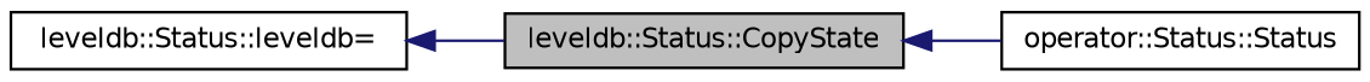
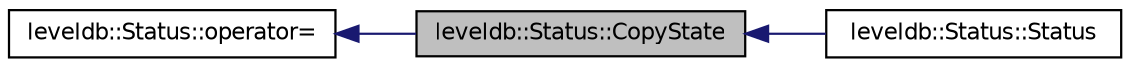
  digraph {
    rankdir=LR
    node [color=black fillcolor=white fontname=Helvetica fontsize=10 shape=record style=filled]
    edge [color=midnightblue dir=back fontname=Helvetica fontsize=10 labelfontname=Helvetica labelfontsize=10 style=solid]
    n1 [fillcolor=grey75 fontcolor=black height=0.2 label="leveldb::Status::CopyState" width=0.4]
-   n2 [height=0.2 label="operator::Status::Status" width=0.4]
-   n3 [height=0.2 label="leveldb::Status::leveldb=" width=0.4]
+   n2 [height=0.2 label="leveldb::Status::Status" width=0.4]
+   n3 [height=0.2 label="leveldb::Status::operator=" width=0.4]
    n1 -> n2
    n3 -> n1
  }
